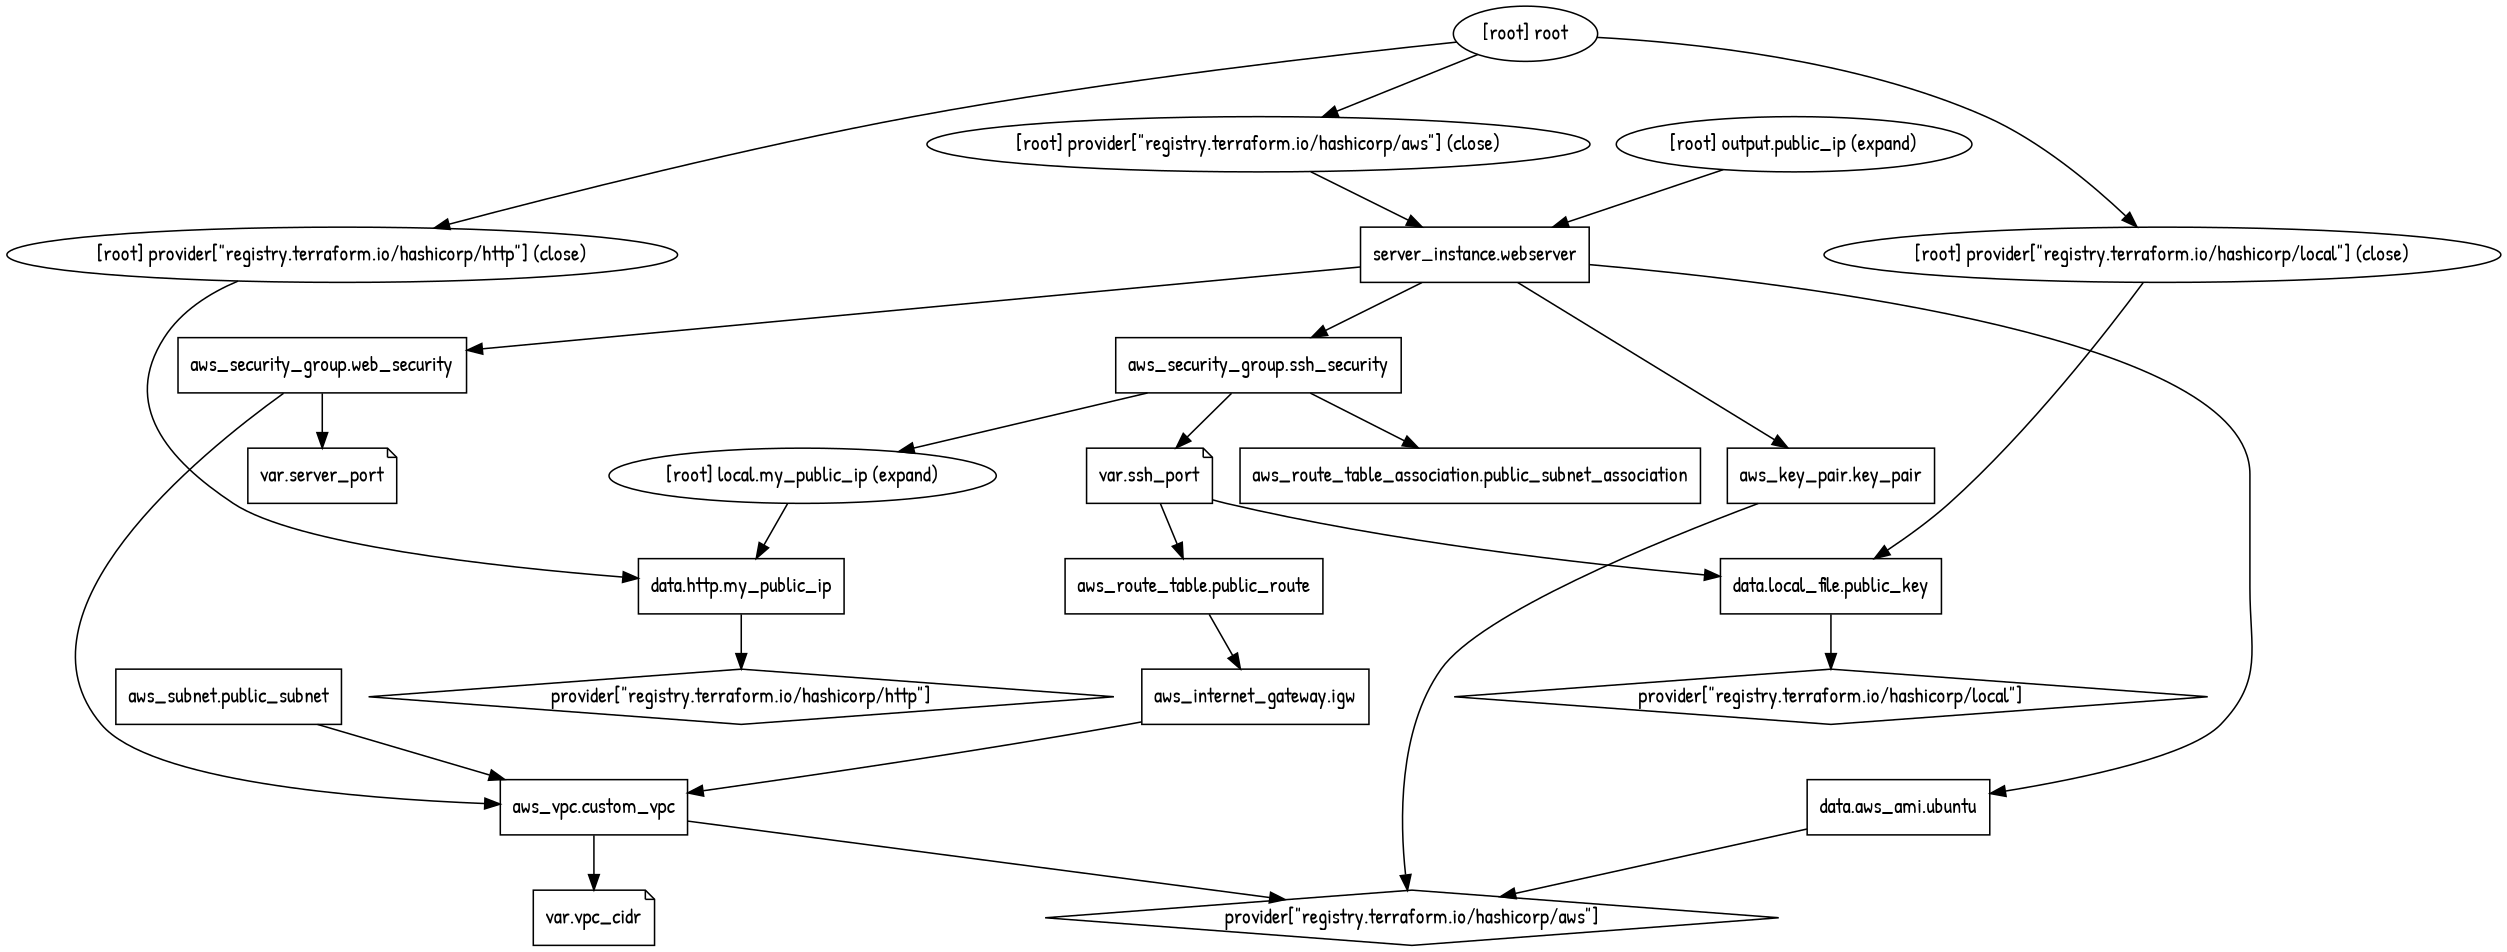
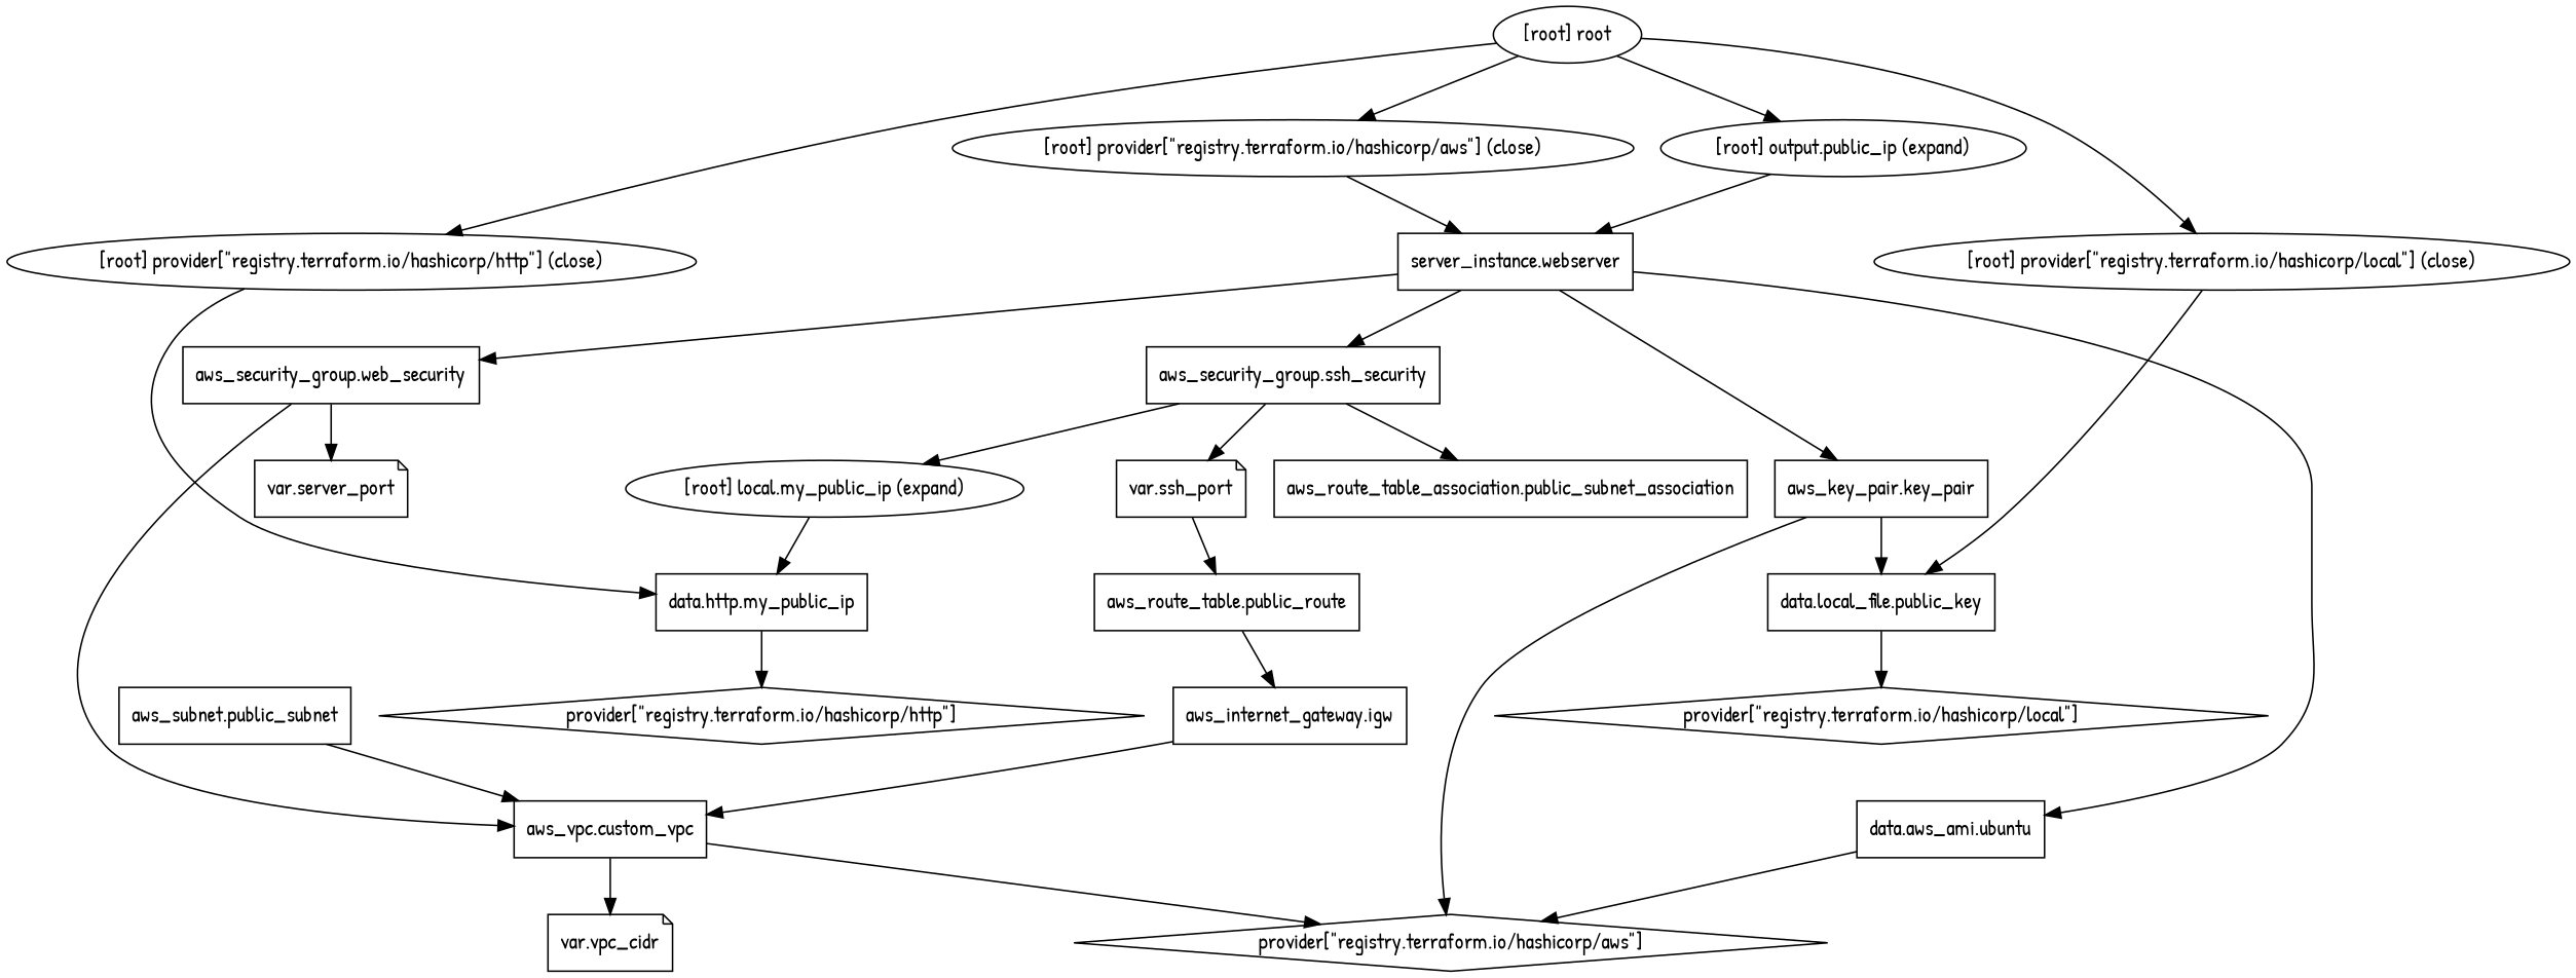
  digraph {
    compound=true
    fontname="Patrick Hand"
    newrank=true
    node [fontname="Patrick Hand" shape=box]
    edge [fontname="Patrick Hand"]
    n1 [label="server_instance.webserver"]
    n2 [label="aws_key_pair.key_pair"]
    n3 [label="aws_security_group.ssh_security"]
    n4 [label="aws_security_group.web_security"]
    n5 [label="data.aws_ami.ubuntu"]
    n6 [label="aws_internet_gateway.igw"]
    n7 [label="aws_vpc.custom_vpc"]
    n8 [label="data.local_file.public_key"]
    n9 [label="provider[\"registry.terraform.io/hashicorp/aws\"]" shape=diamond]
    n10 [label="aws_route_table.public_route"]
    n11 [label="aws_route_table_association.public_subnet_association"]
    n12 [label="aws_subnet.public_subnet"]
    n13 [label="var.ssh_port" shape=note]
    "[root] local.my_public_ip (expand)" [shape=""]
    n15 [label="var.server_port" shape=note]
    n16 [label="var.vpc_cidr" shape=note]
    n17 [label="data.http.my_public_ip"]
    n18 [label="provider[\"registry.terraform.io/hashicorp/http\"]" shape=diamond]
    n19 [label="provider[\"registry.terraform.io/hashicorp/local\"]" shape=diamond]
    "[root] output.public_ip (expand)" [shape=""]
    "[root] provider[\"registry.terraform.io/hashicorp/aws\"] (close)" [shape=""]
    "[root] provider[\"registry.terraform.io/hashicorp/http\"] (close)" [shape=""]
    "[root] provider[\"registry.terraform.io/hashicorp/local\"] (close)" [shape=""]
    "[root] root" [shape=""]
    subgraph sub_1 {
      n1
      n2
      n3
      n4
      n5
      n6
      n7
      n8
      n9
      n10
      n11
      n12
      n13
      "[root] local.my_public_ip (expand)"
      n15
      n16
      n17
      n18
      n19
      "[root] output.public_ip (expand)"
      "[root] provider[\"registry.terraform.io/hashicorp/aws\"] (close)"
      "[root] provider[\"registry.terraform.io/hashicorp/http\"] (close)"
      "[root] provider[\"registry.terraform.io/hashicorp/local\"] (close)"
      "[root] root"
    }
    n1 -> n2
    n1 -> n3
    n1 -> n4
    n1 -> n5
-   n13 -> n8
+   n2 -> n8
    n2 -> n9
    n3 -> n11
    n3 -> n13
    n3 -> "[root] local.my_public_ip (expand)"
    n4 -> n7
    n4 -> n15
    n5 -> n9
    n6 -> n7
    n7 -> n9
    n7 -> n16
    n8 -> n19
    n10 -> n6
    n12 -> n7
    n13 -> n10
    "[root] local.my_public_ip (expand)" -> n17
    n17 -> n18
    "[root] output.public_ip (expand)" -> n1
    "[root] provider[\"registry.terraform.io/hashicorp/aws\"] (close)" -> n1
    "[root] provider[\"registry.terraform.io/hashicorp/http\"] (close)" -> n17
    "[root] provider[\"registry.terraform.io/hashicorp/local\"] (close)" -> n8
+   "[root] root" -> "[root] output.public_ip (expand)"
    "[root] root" -> "[root] provider[\"registry.terraform.io/hashicorp/aws\"] (close)"
    "[root] root" -> "[root] provider[\"registry.terraform.io/hashicorp/http\"] (close)"
    "[root] root" -> "[root] provider[\"registry.terraform.io/hashicorp/local\"] (close)"
  }
